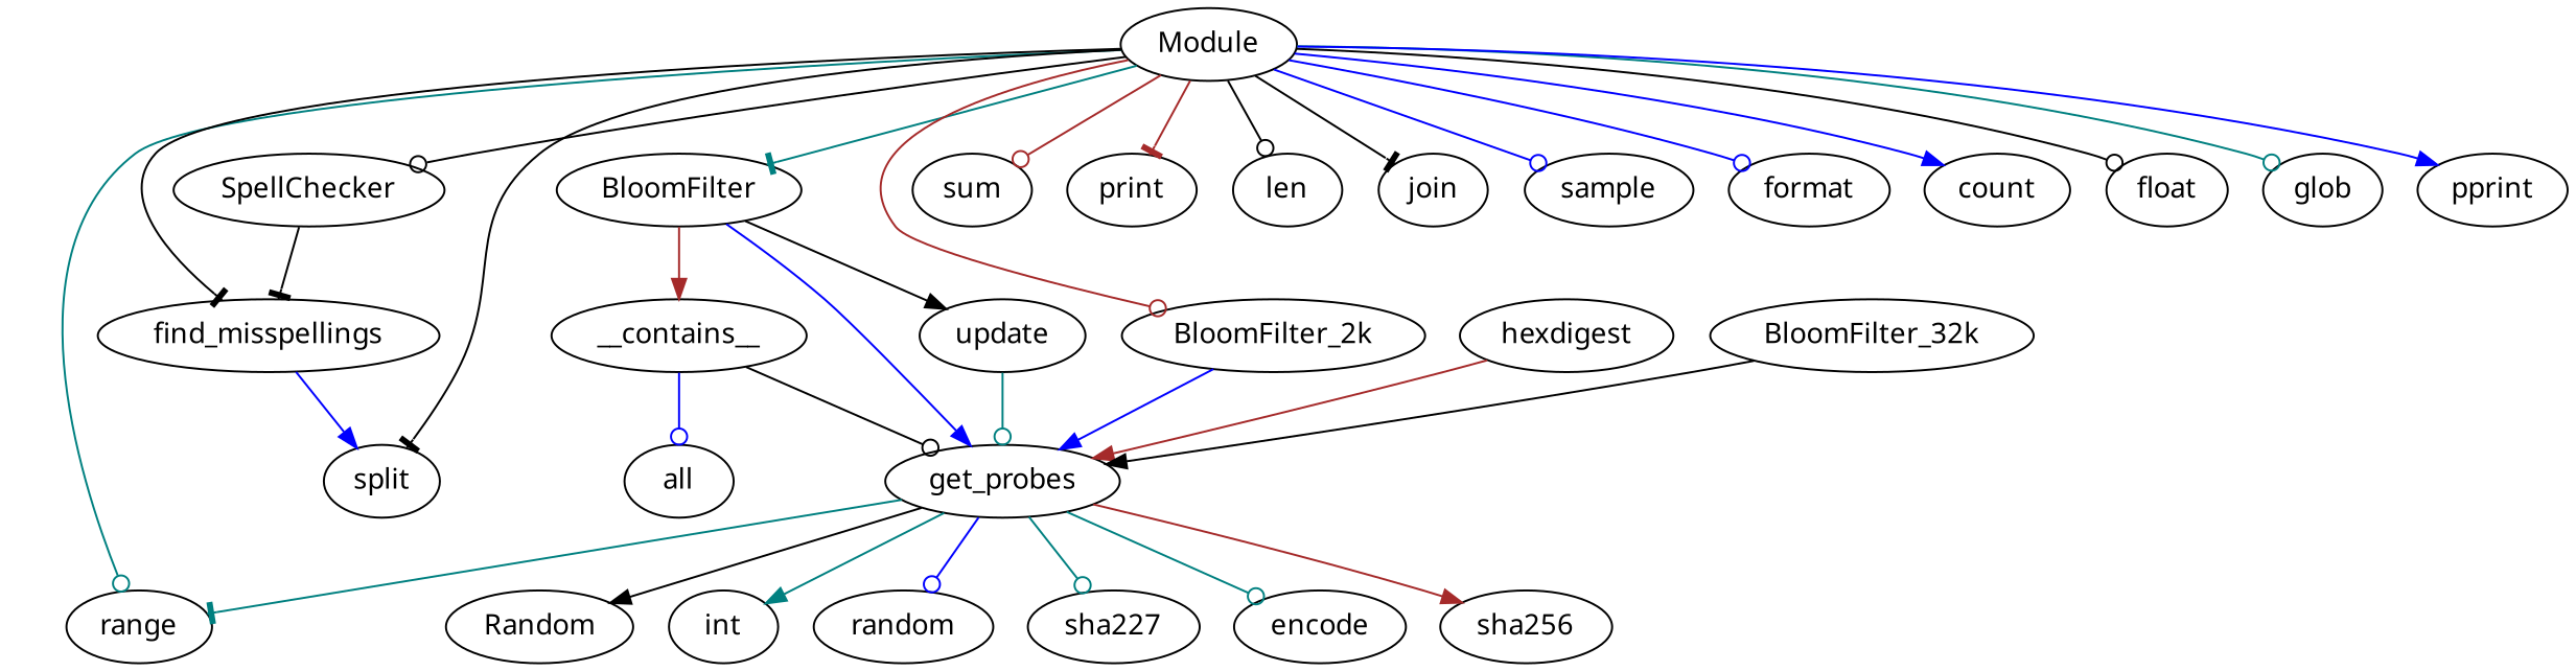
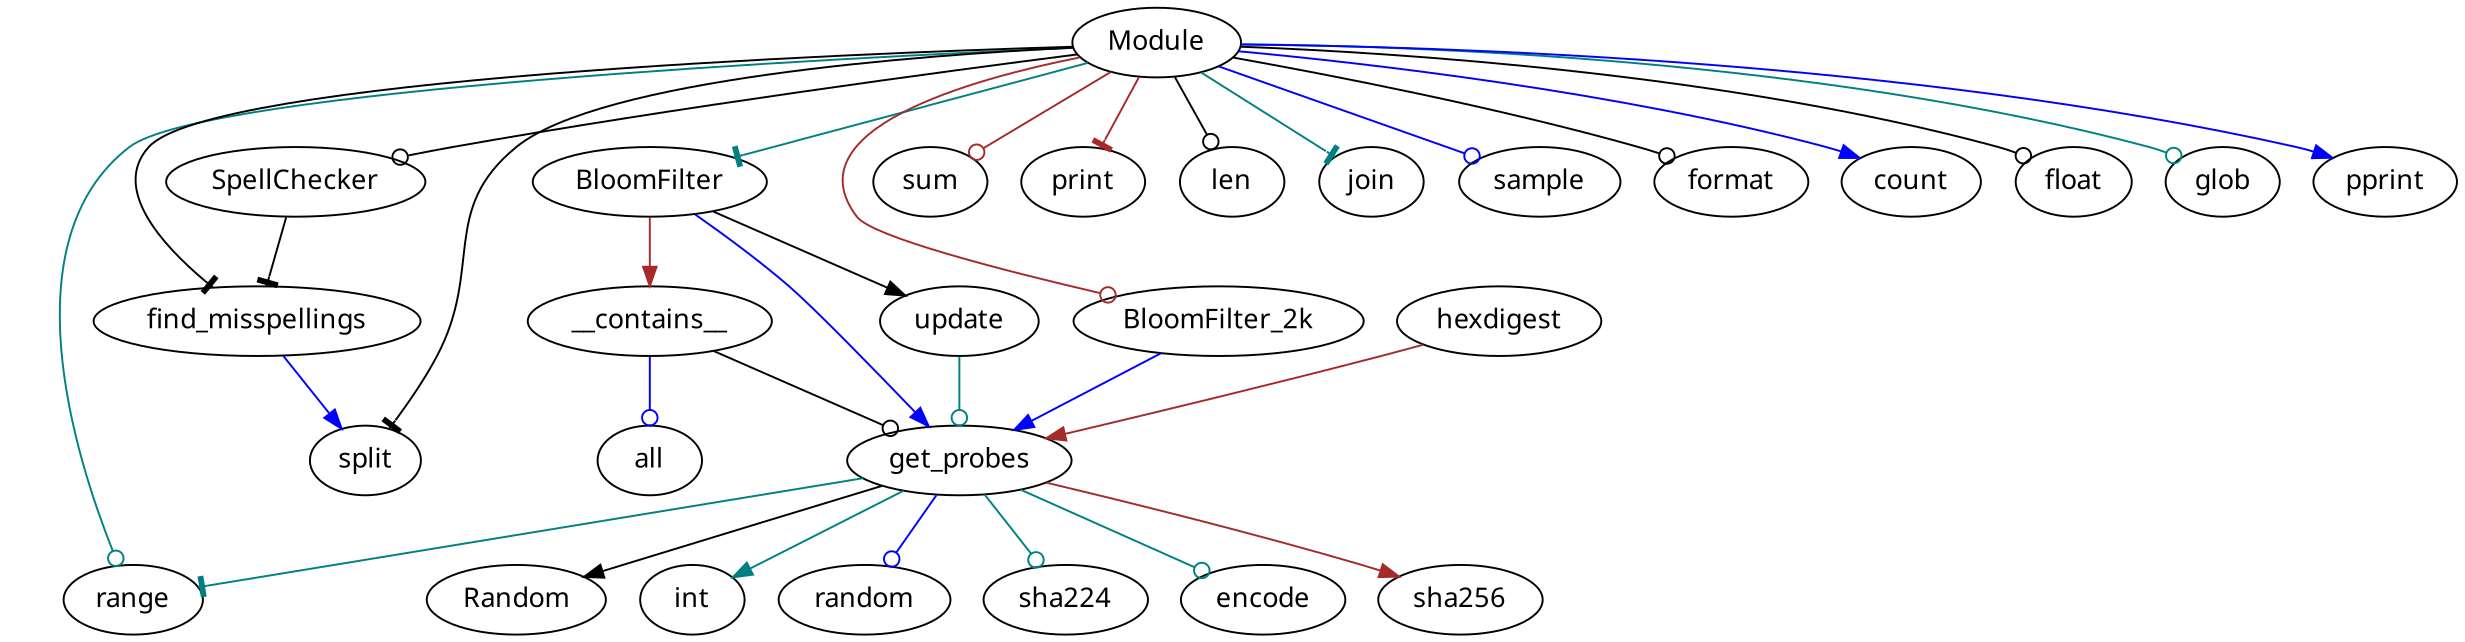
  strict digraph {
    fontname="Noto Sans"
    node [fontname="Noto Sans"]
    edge [arrowhead=odot color=black fontname="Noto Sans"]
    get_probes
    Random
    int
    random
    range
-   sha224 [label=sha227]
+   sha224
    encode
    sha256
    hexdigest
    update
    __contains__
    all
    find_misspellings
    split
    Module
    BloomFilter
    SpellChecker
    n18 [label=BloomFilter_2k]
    sum
    print
    len
    join
    sample
    format
    count
    float
    glob
    pprint
-   BloomFilter_32k
    get_probes -> Random [arrowhead=normal]
    get_probes -> int [arrowhead=normal color=teal]
    get_probes -> random [color=blue]
    get_probes -> range [arrowhead=tee color=teal]
    get_probes -> sha224 [color=teal]
    get_probes -> encode [color=teal]
    get_probes -> sha256 [arrowhead=normal color=brown]
    hexdigest -> get_probes [arrowhead=normal color=brown]
    update -> get_probes [color=teal]
    __contains__ -> get_probes
    __contains__ -> all [color=blue]
    find_misspellings -> split [arrowhead=normal color=blue]
    Module -> range [color=teal]
    Module -> find_misspellings [arrowhead=tee]
    Module -> split [arrowhead=tee]
    Module -> BloomFilter [arrowhead=tee color=teal]
    Module -> SpellChecker
    Module -> n18 [color=brown]
    Module -> sum [color=brown]
    Module -> print [arrowhead=tee color=brown]
    Module -> len
-   Module -> join [arrowhead=tee]
+   Module -> join [arrowhead=tee color=teal]
    Module -> sample [color=blue]
-   Module -> format [color=blue]
+   Module -> format
    Module -> count [arrowhead=normal color=blue]
    Module -> float
    Module -> glob [color=teal]
    Module -> pprint [arrowhead=normal color=blue]
    BloomFilter -> get_probes [arrowhead=normal color=blue]
    BloomFilter -> update [arrowhead=normal]
    BloomFilter -> __contains__ [arrowhead=normal color=brown]
    SpellChecker -> find_misspellings [arrowhead=tee]
    n18 -> get_probes [arrowhead=normal color=blue]
-   BloomFilter_32k -> get_probes [arrowhead=normal]
  }
